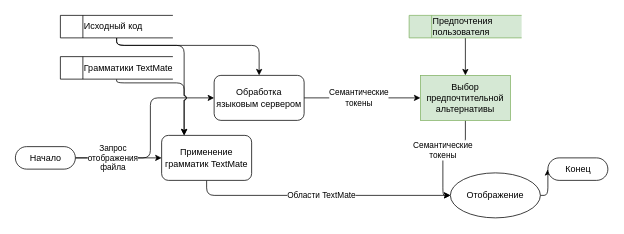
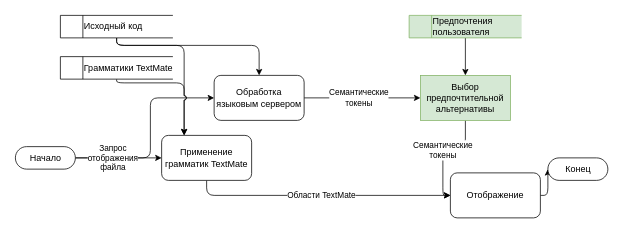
  <mxCell id="0" />
  <mxCell id="1" parent="0" />
  <mxCell id="2" value="Области TextMate" style="edgeStyle=orthogonalEdgeStyle;html=1;" parent="1" source="4" target="15" edge="1"><mxGeometry relative="1" as="geometry"><mxPoint x="375" y="230" as="targetPoint" /><Array as="points"><mxPoint x="275" y="260" /></Array></mxGeometry></mxCell>
  <mxCell id="3" style="edgeStyle=orthogonalEdgeStyle;html=1;exitX=1;exitY=0.5;exitDx=0;exitDy=0;exitPerimeter=0;entryX=0;entryY=0.5;entryDx=0;entryDy=0;jumpStyle=arc;" parent="1" source="11" target="13" edge="1"><mxGeometry relative="1" as="geometry"><Array as="points"><mxPoint x="200" y="210" /><mxPoint x="200" y="130" /></Array></mxGeometry></mxCell>
  <mxCell id="4" value="Применение грамматик TextMate" style="rounded=1;whiteSpace=wrap;html=1;" parent="1" vertex="1"><mxGeometry x="215" y="180" width="120" height="60" as="geometry" /></mxCell>
  <mxCell id="5" style="edgeStyle=orthogonalEdgeStyle;html=1;entryX=0.25;entryY=0;entryDx=0;entryDy=0;exitX=0.5;exitY=1;exitDx=0;exitDy=0;jumpStyle=arc;" parent="1" source="7" target="4" edge="1"><mxGeometry relative="1" as="geometry"><Array as="points"><mxPoint x="155" y="60" /><mxPoint x="245" y="60" /></Array></mxGeometry></mxCell>
  <mxCell id="6" style="edgeStyle=orthogonalEdgeStyle;html=1;" parent="1" source="7" target="13" edge="1"><mxGeometry relative="1" as="geometry"><Array as="points"><mxPoint x="155" y="60" /></Array></mxGeometry></mxCell>
  <mxCell id="7" value="&lt;span style=&quot;white-space: pre;&quot;&gt;&#09;&lt;/span&gt;Исходный код" style="html=1;dashed=0;whitespace=wrap;shape=mxgraph.dfd.dataStoreID;align=left;spacingLeft=3;points=[[0,0],[0.5,0],[1,0],[0,0.5],[1,0.5],[0,1],[0.5,1],[1,1]];" parent="1" vertex="1"><mxGeometry x="80" y="20" width="150" height="30" as="geometry" /></mxCell>
  <mxCell id="8" style="edgeStyle=orthogonalEdgeStyle;html=1;exitX=0.5;exitY=1;exitDx=0;exitDy=0;jumpStyle=arc;" parent="1" source="9" target="4" edge="1"><mxGeometry relative="1" as="geometry"><Array as="points"><mxPoint x="155" y="110" /><mxPoint x="245" y="110" /></Array></mxGeometry></mxCell>
  <mxCell id="9" value="&lt;span style=&quot;white-space: pre;&quot;&gt;&#09;&lt;/span&gt;Грамматики TextMate" style="html=1;dashed=0;whitespace=wrap;shape=mxgraph.dfd.dataStoreID;align=left;spacingLeft=3;points=[[0,0],[0.5,0],[1,0],[0,0.5],[1,0.5],[0,1],[0.5,1],[1,1]];" parent="1" vertex="1"><mxGeometry x="80" y="75" width="150" height="30" as="geometry" /></mxCell>
  <mxCell id="10" value="Запрос &lt;br&gt;отображения&lt;br&gt;файла" style="edgeStyle=none;html=1;exitX=1;exitY=0.5;exitDx=0;exitDy=0;exitPerimeter=0;" parent="1" source="11" target="4" edge="1"><mxGeometry x="-0.13" relative="1" as="geometry"><mxPoint as="offset" /></mxGeometry></mxCell>
  <mxCell id="11" value="Начало" style="html=1;dashed=0;whitespace=wrap;shape=mxgraph.dfd.start" parent="1" vertex="1"><mxGeometry x="20" y="195" width="80" height="30" as="geometry" /></mxCell>
  <mxCell id="12" value="Семантические&lt;br&gt;токены" style="edgeStyle=orthogonalEdgeStyle;jumpStyle=arc;html=1;exitX=1;exitY=0.5;exitDx=0;exitDy=0;" parent="1" source="13" target="19" edge="1"><mxGeometry x="-0.061" relative="1" as="geometry"><mxPoint as="offset" /></mxGeometry></mxCell>
  <mxCell id="13" value="Обработка языковым сервером" style="rounded=1;whiteSpace=wrap;html=1;" parent="1" vertex="1"><mxGeometry x="285" y="100" width="120" height="60" as="geometry" /></mxCell>
  <mxCell id="14" style="edgeStyle=orthogonalEdgeStyle;jumpStyle=arc;html=1;exitX=1;exitY=0.5;exitDx=0;exitDy=0;" parent="1" source="15" target="20" edge="1"><mxGeometry relative="1" as="geometry" /></mxCell>
- <mxCell id="15" value="Отображение" style="ellipse;whiteSpace=wrap;html=1;" parent="1" vertex="1"><mxGeometry x="600" y="230" width="120" height="60" as="geometry" /></mxCell>
+ <mxCell id="15" value="Отображение" style="rounded=1;whiteSpace=wrap;html=1;" parent="1" vertex="1"><mxGeometry x="600" y="230" width="120" height="60" as="geometry" /></mxCell>
  <mxCell id="16" style="edgeStyle=orthogonalEdgeStyle;jumpStyle=arc;html=1;exitX=0.5;exitY=1;exitDx=0;exitDy=0;" parent="1" source="17" target="19" edge="1"><mxGeometry relative="1" as="geometry" /></mxCell>
  <mxCell id="17" value="&lt;span style=&quot;white-space: pre;&quot;&gt;&#09;&lt;/span&gt;Предпочтения&lt;br&gt;&lt;span style=&quot;white-space: pre;&quot;&gt;&#09;&lt;/span&gt;пользователя" style="html=1;dashed=0;whitespace=wrap;shape=mxgraph.dfd.dataStoreID;align=left;spacingLeft=3;points=[[0,0],[0.5,0],[1,0],[0,0.5],[1,0.5],[0,1],[0.5,1],[1,1]];fillColor=#d5e8d4;strokeColor=#82b366;" parent="1" vertex="1"><mxGeometry x="545" y="20" width="150" height="30" as="geometry" /></mxCell>
  <mxCell id="18" value="Семантические&lt;br style=&quot;border-color: var(--border-color);&quot;&gt;токены" style="edgeStyle=orthogonalEdgeStyle;jumpStyle=arc;html=1;exitX=0.5;exitY=1;exitDx=0;exitDy=0;entryX=0;entryY=0.5;entryDx=0;entryDy=0;" parent="1" source="19" target="15" edge="1"><mxGeometry relative="1" as="geometry" /></mxCell>
  <mxCell id="19" value="Выбор предпочтительной альтернативы" style="whiteSpace=wrap;html=1;fillColor=#d5e8d4;strokeColor=#82b366;rounded=0;" parent="1" vertex="1"><mxGeometry x="560" y="100" width="120" height="60" as="geometry" /></mxCell>
  <mxCell id="20" value="Конец" style="html=1;dashed=0;whitespace=wrap;shape=mxgraph.dfd.start" parent="1" vertex="1"><mxGeometry x="730" y="210" width="80" height="30" as="geometry" /></mxCell>
